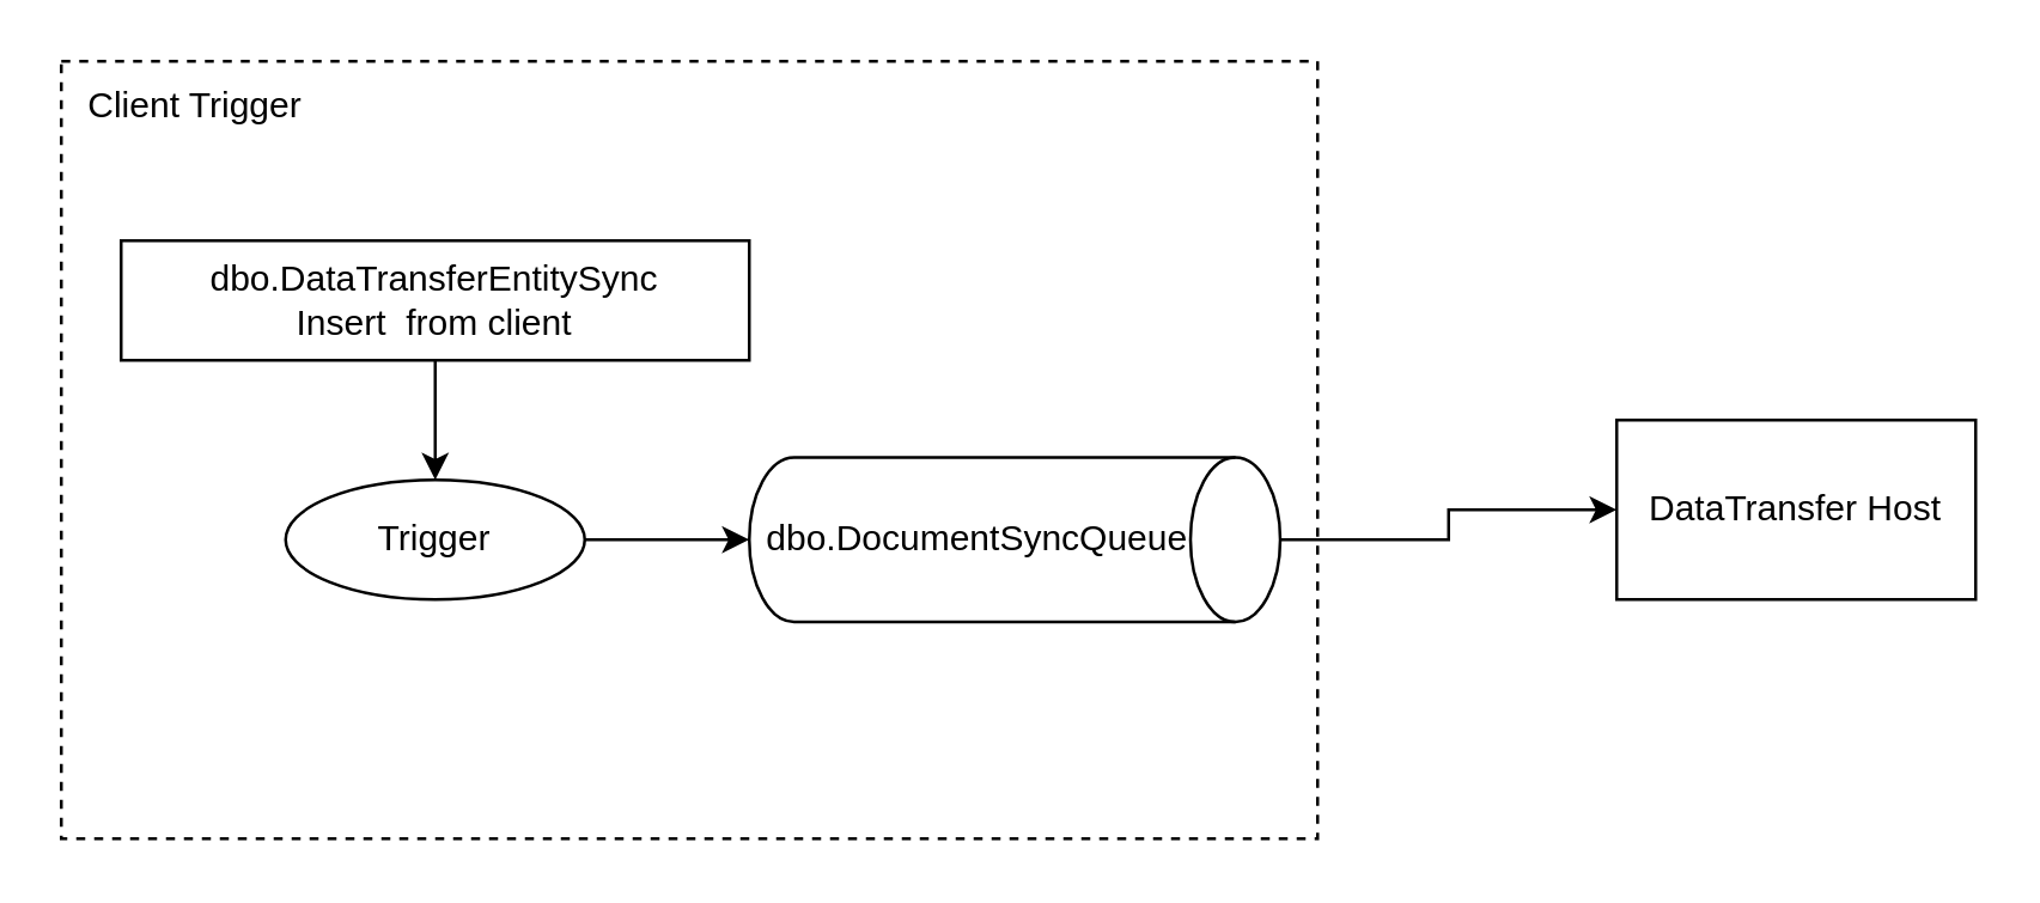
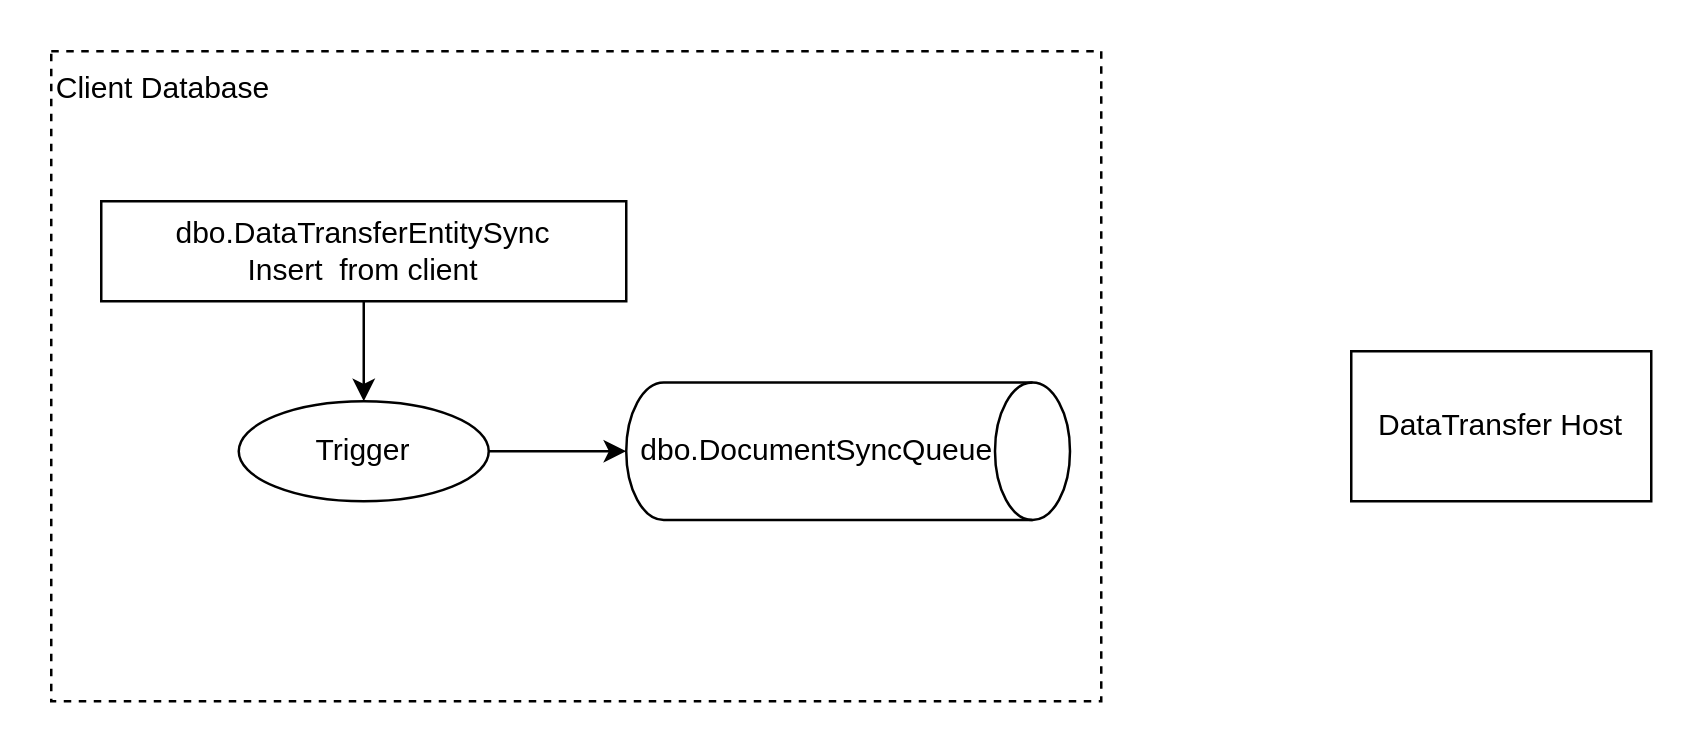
  <mxCell id="0" />
  <mxCell id="1" parent="0" />
  <mxCell id="2" style="edgeStyle=orthogonalEdgeStyle;rounded=0;orthogonalLoop=1;jettySize=auto;html=1;exitX=0.5;exitY=1;exitDx=0;exitDy=0;entryX=0.5;entryY=0;entryDx=0;entryDy=0;" edge="1" parent="1" source="3" target="4"><mxGeometry relative="1" as="geometry" /></mxCell>
  <mxCell id="3" value="&lt;div&gt;dbo.DataTransferEntitySync&lt;/div&gt;Insert&amp;nbsp; from client" style="rounded=0;whiteSpace=wrap;html=1;" vertex="1" parent="1"><mxGeometry x="40" y="80" width="210" height="40" as="geometry" /></mxCell>
  <mxCell id="4" value="Trigger" style="ellipse;whiteSpace=wrap;html=1;" vertex="1" parent="1"><mxGeometry x="95" y="160" width="100" height="40" as="geometry" /></mxCell>
- <mxCell id="5" style="edgeStyle=orthogonalEdgeStyle;rounded=0;orthogonalLoop=1;jettySize=auto;html=1;exitX=0.5;exitY=0;exitDx=0;exitDy=0;exitPerimeter=0;entryX=0;entryY=0.5;entryDx=0;entryDy=0;" edge="1" parent="1" source="6" target="10"><mxGeometry relative="1" as="geometry" /></mxCell>
  <mxCell id="6" value="dbo.DocumentSyncQueue" style="shape=cylinder3;whiteSpace=wrap;html=1;boundedLbl=1;backgroundOutline=1;size=15;rotation=0;direction=south;" vertex="1" parent="1"><mxGeometry x="250" y="152.5" width="177.5" height="55" as="geometry" /></mxCell>
  <mxCell id="7" style="edgeStyle=orthogonalEdgeStyle;rounded=0;orthogonalLoop=1;jettySize=auto;html=1;exitX=1;exitY=0.5;exitDx=0;exitDy=0;entryX=0.5;entryY=1;entryDx=0;entryDy=0;entryPerimeter=0;" edge="1" parent="1" source="4" target="6"><mxGeometry relative="1" as="geometry" /></mxCell>
  <mxCell id="8" value="" style="rounded=0;whiteSpace=wrap;html=1;fillColor=none;dashed=1;" vertex="1" parent="1"><mxGeometry x="20" y="20" width="420" height="260" as="geometry" /></mxCell>
- <mxCell id="9" value="Client Trigger" style="text;html=1;align=center;verticalAlign=middle;whiteSpace=wrap;rounded=0;" vertex="1" parent="1"><mxGeometry x="20" y="20" width="90" height="30" as="geometry" /></mxCell>
+ <mxCell id="9" value="Client Database" style="text;html=1;align=center;verticalAlign=middle;whiteSpace=wrap;rounded=0;" vertex="1" parent="1"><mxGeometry x="20" y="20" width="90" height="30" as="geometry" /></mxCell>
  <mxCell id="10" value="DataTransfer Host" style="rounded=0;whiteSpace=wrap;html=1;" vertex="1" parent="1"><mxGeometry x="540" y="140" width="120" height="60" as="geometry" /></mxCell>
